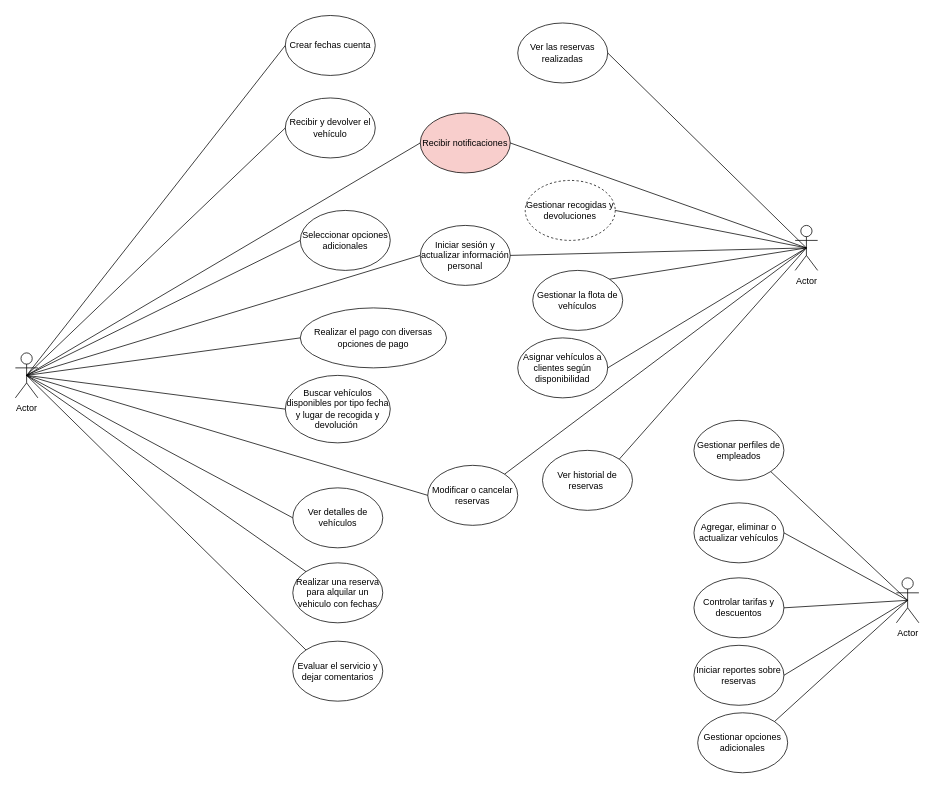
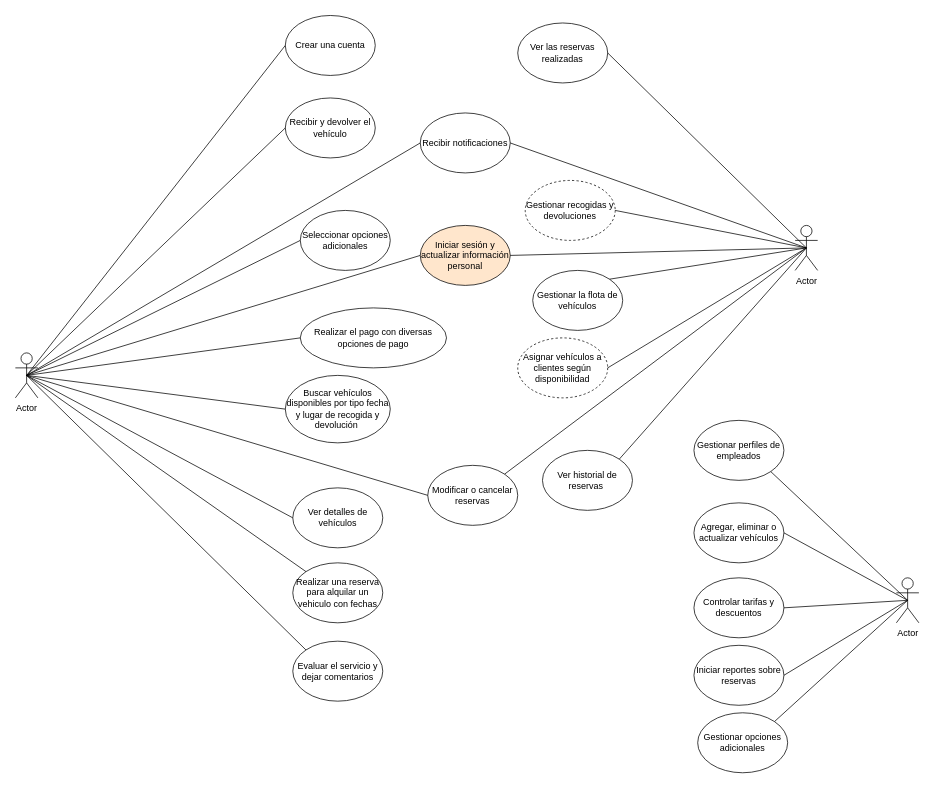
  <mxCell id="0" />
  <mxCell id="1" parent="0" />
  <mxCell id="2" value="Actor" style="shape=umlActor;verticalLabelPosition=bottom;verticalAlign=top;html=1;outlineConnect=0;" vertex="1" parent="1"><mxGeometry x="20" y="470" width="30" height="60" as="geometry" /></mxCell>
  <mxCell id="3" value="Actor" style="shape=umlActor;verticalLabelPosition=bottom;verticalAlign=top;html=1;outlineConnect=0;" vertex="1" parent="1"><mxGeometry x="1060" y="300" width="30" height="60" as="geometry" /></mxCell>
  <mxCell id="4" value="Actor" style="shape=umlActor;verticalLabelPosition=bottom;verticalAlign=top;html=1;outlineConnect=0;" vertex="1" parent="1"><mxGeometry x="1195" y="770" width="30" height="60" as="geometry" /></mxCell>
- <mxCell id="5" value="Crear fechas cuenta" style="ellipse;whiteSpace=wrap;html=1;" vertex="1" parent="1"><mxGeometry x="380" y="20" width="120" height="80" as="geometry" /></mxCell>
- <mxCell id="6" value="Iniciar sesión y actualizar información personal" style="ellipse;whiteSpace=wrap;html=1;" vertex="1" parent="1"><mxGeometry x="560" y="300" width="120" height="80" as="geometry" /></mxCell>
+ <mxCell id="5" value="Crear una cuenta" style="ellipse;whiteSpace=wrap;html=1;" vertex="1" parent="1"><mxGeometry x="380" y="20" width="120" height="80" as="geometry" /></mxCell>
+ <mxCell id="6" value="Iniciar sesión y actualizar información personal" style="ellipse;whiteSpace=wrap;html=1;fillColor=#ffe6cc;" vertex="1" parent="1"><mxGeometry x="560" y="300" width="120" height="80" as="geometry" /></mxCell>
  <mxCell id="7" value="Buscar vehículos disponibles por tipo fecha y lugar de recogida y devolución&amp;nbsp;" style="ellipse;whiteSpace=wrap;html=1;" vertex="1" parent="1"><mxGeometry x="380" y="500" width="140" height="90" as="geometry" /></mxCell>
  <mxCell id="8" value="Ver detalles de vehículos" style="ellipse;whiteSpace=wrap;html=1;" vertex="1" parent="1"><mxGeometry x="390" y="650" width="120" height="80" as="geometry" /></mxCell>
- <mxCell id="9" value="Recibir notificaciones" style="ellipse;whiteSpace=wrap;html=1;fillColor=#f8cecc;" vertex="1" parent="1"><mxGeometry x="560" y="150" width="120" height="80" as="geometry" /></mxCell>
+ <mxCell id="9" value="Recibir notificaciones" style="ellipse;whiteSpace=wrap;html=1;" vertex="1" parent="1"><mxGeometry x="560" y="150" width="120" height="80" as="geometry" /></mxCell>
  <mxCell id="10" value="Realizar el pago con diversas opciones de pago" style="ellipse;whiteSpace=wrap;html=1;" vertex="1" parent="1"><mxGeometry x="400" y="410" width="195" height="80" as="geometry" /></mxCell>
  <mxCell id="11" value="Seleccionar opciones adicionales" style="ellipse;whiteSpace=wrap;html=1;" vertex="1" parent="1"><mxGeometry x="400" y="280" width="120" height="80" as="geometry" /></mxCell>
  <mxCell id="12" value="Realizar una reserva para alquilar un vehiculo con fechas" style="ellipse;whiteSpace=wrap;html=1;" vertex="1" parent="1"><mxGeometry x="390" y="750" width="120" height="80" as="geometry" /></mxCell>
  <mxCell id="13" value="Modificar o cancelar reservas" style="ellipse;whiteSpace=wrap;html=1;" vertex="1" parent="1"><mxGeometry x="570" y="620" width="120" height="80" as="geometry" /></mxCell>
  <mxCell id="14" value="Recibir y devolver el vehículo" style="ellipse;whiteSpace=wrap;html=1;" vertex="1" parent="1"><mxGeometry x="380" y="130" width="120" height="80" as="geometry" /></mxCell>
  <mxCell id="15" value="Evaluar el servicio y dejar comentarios" style="ellipse;whiteSpace=wrap;html=1;" vertex="1" parent="1"><mxGeometry x="390" y="854.5" width="120" height="80" as="geometry" /></mxCell>
  <mxCell id="16" value="Ver las reservas realizadas" style="ellipse;whiteSpace=wrap;html=1;" vertex="1" parent="1"><mxGeometry x="690" y="30" width="120" height="80" as="geometry" /></mxCell>
  <mxCell id="17" value="Gestionar recogidas y devoluciones" style="ellipse;whiteSpace=wrap;html=1;dashed=1;" vertex="1" parent="1"><mxGeometry x="700" y="240" width="120" height="80" as="geometry" /></mxCell>
  <mxCell id="18" value="Gestionar la flota de vehículos" style="ellipse;whiteSpace=wrap;html=1;" vertex="1" parent="1"><mxGeometry x="710" y="360" width="120" height="80" as="geometry" /></mxCell>
- <mxCell id="19" value="Asignar vehículos a clientes según disponibilidad" style="ellipse;whiteSpace=wrap;html=1;" vertex="1" parent="1"><mxGeometry x="690" y="450" width="120" height="80" as="geometry" /></mxCell>
+ <mxCell id="19" value="Asignar vehículos a clientes según disponibilidad" style="ellipse;whiteSpace=wrap;html=1;dashed=1;" vertex="1" parent="1"><mxGeometry x="690" y="450" width="120" height="80" as="geometry" /></mxCell>
  <mxCell id="20" value="Ver historial de reservas&amp;nbsp;" style="ellipse;whiteSpace=wrap;html=1;" vertex="1" parent="1"><mxGeometry x="723" y="600" width="120" height="80" as="geometry" /></mxCell>
  <mxCell id="21" value="Gestionar perfiles de empleados" style="ellipse;whiteSpace=wrap;html=1;" vertex="1" parent="1"><mxGeometry x="925" y="560" width="120" height="80" as="geometry" /></mxCell>
  <mxCell id="22" value="Agregar, eliminar o actualizar vehículos" style="ellipse;whiteSpace=wrap;html=1;" vertex="1" parent="1"><mxGeometry x="925" y="670" width="120" height="80" as="geometry" /></mxCell>
  <mxCell id="23" value="Controlar tarifas y descuentos" style="ellipse;whiteSpace=wrap;html=1;" vertex="1" parent="1"><mxGeometry x="925" y="770" width="120" height="80" as="geometry" /></mxCell>
  <mxCell id="24" value="Iniciar reportes sobre reservas" style="ellipse;whiteSpace=wrap;html=1;" vertex="1" parent="1"><mxGeometry x="925" y="860" width="120" height="80" as="geometry" /></mxCell>
  <mxCell id="25" value="Gestionar opciones adicionales" style="ellipse;whiteSpace=wrap;html=1;" vertex="1" parent="1"><mxGeometry x="930" y="950" width="120" height="80" as="geometry" /></mxCell>
  <mxCell id="26" value="" style="endArrow=none;html=1;rounded=0;entryX=0;entryY=0.5;entryDx=0;entryDy=0;exitX=0.5;exitY=0.5;exitDx=0;exitDy=0;exitPerimeter=0;" edge="1" parent="1" source="2" target="5"><mxGeometry width="50" height="50" relative="1" as="geometry"><mxPoint x="460" y="550" as="sourcePoint" /><mxPoint x="510" y="500" as="targetPoint" /></mxGeometry></mxCell>
  <mxCell id="27" value="" style="endArrow=none;html=1;rounded=0;entryX=0;entryY=0.5;entryDx=0;entryDy=0;exitX=0.5;exitY=0.5;exitDx=0;exitDy=0;exitPerimeter=0;" edge="1" parent="1" source="2" target="11"><mxGeometry width="50" height="50" relative="1" as="geometry"><mxPoint x="460" y="550" as="sourcePoint" /><mxPoint x="510" y="500" as="targetPoint" /></mxGeometry></mxCell>
  <mxCell id="28" value="" style="endArrow=none;html=1;rounded=0;entryX=0.5;entryY=0.5;entryDx=0;entryDy=0;entryPerimeter=0;exitX=0;exitY=0.5;exitDx=0;exitDy=0;" edge="1" parent="1" source="7" target="2"><mxGeometry width="50" height="50" relative="1" as="geometry"><mxPoint x="460" y="550" as="sourcePoint" /><mxPoint x="510" y="500" as="targetPoint" /></mxGeometry></mxCell>
  <mxCell id="29" value="" style="endArrow=none;html=1;rounded=0;entryX=0.5;entryY=0.5;entryDx=0;entryDy=0;entryPerimeter=0;exitX=0;exitY=0.5;exitDx=0;exitDy=0;" edge="1" parent="1" source="8" target="2"><mxGeometry width="50" height="50" relative="1" as="geometry"><mxPoint x="460" y="550" as="sourcePoint" /><mxPoint x="510" y="500" as="targetPoint" /></mxGeometry></mxCell>
  <mxCell id="30" value="" style="endArrow=none;html=1;rounded=0;entryX=0.5;entryY=0.5;entryDx=0;entryDy=0;entryPerimeter=0;exitX=0;exitY=0.5;exitDx=0;exitDy=0;" edge="1" parent="1" source="10" target="2"><mxGeometry width="50" height="50" relative="1" as="geometry"><mxPoint x="460" y="550" as="sourcePoint" /><mxPoint x="510" y="500" as="targetPoint" /></mxGeometry></mxCell>
  <mxCell id="31" value="" style="endArrow=none;html=1;rounded=0;entryX=0.5;entryY=0.5;entryDx=0;entryDy=0;entryPerimeter=0;exitX=0;exitY=0;exitDx=0;exitDy=0;" edge="1" parent="1" source="12" target="2"><mxGeometry width="50" height="50" relative="1" as="geometry"><mxPoint x="460" y="550" as="sourcePoint" /><mxPoint x="510" y="500" as="targetPoint" /></mxGeometry></mxCell>
  <mxCell id="32" value="" style="endArrow=none;html=1;rounded=0;entryX=0;entryY=0.5;entryDx=0;entryDy=0;exitX=0.5;exitY=0.5;exitDx=0;exitDy=0;exitPerimeter=0;" edge="1" parent="1" source="2" target="14"><mxGeometry width="50" height="50" relative="1" as="geometry"><mxPoint x="460" y="540" as="sourcePoint" /><mxPoint x="510" y="490" as="targetPoint" /></mxGeometry></mxCell>
  <mxCell id="33" value="" style="endArrow=none;html=1;rounded=0;entryX=0.5;entryY=0.5;entryDx=0;entryDy=0;entryPerimeter=0;exitX=1;exitY=0.5;exitDx=0;exitDy=0;" edge="1" parent="1" source="16" target="3"><mxGeometry width="50" height="50" relative="1" as="geometry"><mxPoint x="850" y="510" as="sourcePoint" /><mxPoint x="900" y="460" as="targetPoint" /></mxGeometry></mxCell>
  <mxCell id="34" value="" style="endArrow=none;html=1;rounded=0;entryX=0.5;entryY=0.5;entryDx=0;entryDy=0;entryPerimeter=0;exitX=1;exitY=0.5;exitDx=0;exitDy=0;" edge="1" parent="1" source="17" target="3"><mxGeometry width="50" height="50" relative="1" as="geometry"><mxPoint x="850" y="510" as="sourcePoint" /><mxPoint x="900" y="460" as="targetPoint" /></mxGeometry></mxCell>
  <mxCell id="35" value="" style="endArrow=none;html=1;rounded=0;entryX=0.5;entryY=0.5;entryDx=0;entryDy=0;entryPerimeter=0;exitX=1;exitY=0.5;exitDx=0;exitDy=0;" edge="1" parent="1" source="9" target="3"><mxGeometry width="50" height="50" relative="1" as="geometry"><mxPoint x="850" y="510" as="sourcePoint" /><mxPoint x="900" y="460" as="targetPoint" /></mxGeometry></mxCell>
  <mxCell id="36" value="" style="endArrow=none;html=1;rounded=0;entryX=0.5;entryY=0.5;entryDx=0;entryDy=0;entryPerimeter=0;exitX=1;exitY=0.5;exitDx=0;exitDy=0;" edge="1" parent="1" source="6" target="3"><mxGeometry width="50" height="50" relative="1" as="geometry"><mxPoint x="850" y="510" as="sourcePoint" /><mxPoint x="900" y="460" as="targetPoint" /></mxGeometry></mxCell>
  <mxCell id="37" value="" style="endArrow=none;html=1;rounded=0;entryX=0.5;entryY=0.5;entryDx=0;entryDy=0;entryPerimeter=0;exitX=1;exitY=0;exitDx=0;exitDy=0;" edge="1" parent="1" source="18" target="3"><mxGeometry width="50" height="50" relative="1" as="geometry"><mxPoint x="850" y="510" as="sourcePoint" /><mxPoint x="900" y="460" as="targetPoint" /></mxGeometry></mxCell>
  <mxCell id="38" value="" style="endArrow=none;html=1;rounded=0;entryX=0.5;entryY=0.5;entryDx=0;entryDy=0;entryPerimeter=0;exitX=1;exitY=0.5;exitDx=0;exitDy=0;" edge="1" parent="1" source="19" target="3"><mxGeometry width="50" height="50" relative="1" as="geometry"><mxPoint x="850" y="510" as="sourcePoint" /><mxPoint x="900" y="460" as="targetPoint" /></mxGeometry></mxCell>
  <mxCell id="39" value="" style="endArrow=none;html=1;rounded=0;entryX=0.5;entryY=0.5;entryDx=0;entryDy=0;entryPerimeter=0;exitX=1;exitY=0;exitDx=0;exitDy=0;" edge="1" parent="1" source="13" target="3"><mxGeometry width="50" height="50" relative="1" as="geometry"><mxPoint x="850" y="510" as="sourcePoint" /><mxPoint x="900" y="460" as="targetPoint" /></mxGeometry></mxCell>
  <mxCell id="40" value="" style="endArrow=none;html=1;rounded=0;entryX=0.5;entryY=0.5;entryDx=0;entryDy=0;entryPerimeter=0;exitX=1;exitY=0;exitDx=0;exitDy=0;" edge="1" parent="1" source="20" target="3"><mxGeometry width="50" height="50" relative="1" as="geometry"><mxPoint x="800" y="580" as="sourcePoint" /><mxPoint x="850" y="530" as="targetPoint" /></mxGeometry></mxCell>
  <mxCell id="41" value="" style="endArrow=none;html=1;rounded=0;entryX=0;entryY=0.5;entryDx=0;entryDy=0;exitX=0.5;exitY=0.5;exitDx=0;exitDy=0;exitPerimeter=0;" edge="1" parent="1" source="2" target="9"><mxGeometry width="50" height="50" relative="1" as="geometry"><mxPoint x="480" y="580" as="sourcePoint" /><mxPoint x="530" y="530" as="targetPoint" /></mxGeometry></mxCell>
  <mxCell id="42" value="" style="endArrow=none;html=1;rounded=0;entryX=0;entryY=0.5;entryDx=0;entryDy=0;exitX=0.5;exitY=0.5;exitDx=0;exitDy=0;exitPerimeter=0;" edge="1" parent="1" source="2" target="6"><mxGeometry width="50" height="50" relative="1" as="geometry"><mxPoint x="480" y="580" as="sourcePoint" /><mxPoint x="530" y="530" as="targetPoint" /></mxGeometry></mxCell>
  <mxCell id="43" value="" style="endArrow=none;html=1;rounded=0;entryX=0;entryY=0.5;entryDx=0;entryDy=0;exitX=0.5;exitY=0.5;exitDx=0;exitDy=0;exitPerimeter=0;" edge="1" parent="1" source="2" target="13"><mxGeometry width="50" height="50" relative="1" as="geometry"><mxPoint x="440" y="580" as="sourcePoint" /><mxPoint x="490" y="530" as="targetPoint" /></mxGeometry></mxCell>
  <mxCell id="44" value="" style="endArrow=none;html=1;rounded=0;exitX=0;exitY=0;exitDx=0;exitDy=0;entryX=0.5;entryY=0.5;entryDx=0;entryDy=0;entryPerimeter=0;" edge="1" parent="1" source="15" target="2"><mxGeometry width="50" height="50" relative="1" as="geometry"><mxPoint x="680" y="810" as="sourcePoint" /><mxPoint x="80" y="670" as="targetPoint" /></mxGeometry></mxCell>
  <mxCell id="45" value="" style="endArrow=none;html=1;rounded=0;entryX=1;entryY=1;entryDx=0;entryDy=0;exitX=0.5;exitY=0.5;exitDx=0;exitDy=0;exitPerimeter=0;" edge="1" parent="1" source="4" target="21"><mxGeometry width="50" height="50" relative="1" as="geometry"><mxPoint x="1175" y="900" as="sourcePoint" /><mxPoint x="1225" y="850" as="targetPoint" /></mxGeometry></mxCell>
  <mxCell id="46" value="" style="endArrow=none;html=1;rounded=0;entryX=1;entryY=0.5;entryDx=0;entryDy=0;exitX=0.5;exitY=0.5;exitDx=0;exitDy=0;exitPerimeter=0;" edge="1" parent="1" source="4" target="22"><mxGeometry width="50" height="50" relative="1" as="geometry"><mxPoint x="1175" y="900" as="sourcePoint" /><mxPoint x="1225" y="850" as="targetPoint" /></mxGeometry></mxCell>
  <mxCell id="47" value="" style="endArrow=none;html=1;rounded=0;entryX=1;entryY=0.5;entryDx=0;entryDy=0;exitX=0.5;exitY=0.5;exitDx=0;exitDy=0;exitPerimeter=0;" edge="1" parent="1" source="4" target="23"><mxGeometry width="50" height="50" relative="1" as="geometry"><mxPoint x="1175" y="900" as="sourcePoint" /><mxPoint x="1225" y="850" as="targetPoint" /></mxGeometry></mxCell>
  <mxCell id="48" value="" style="endArrow=none;html=1;rounded=0;exitX=1;exitY=0.5;exitDx=0;exitDy=0;entryX=0.5;entryY=0.5;entryDx=0;entryDy=0;entryPerimeter=0;" edge="1" parent="1" source="24" target="4"><mxGeometry width="50" height="50" relative="1" as="geometry"><mxPoint x="1175" y="900" as="sourcePoint" /><mxPoint x="1225" y="850" as="targetPoint" /></mxGeometry></mxCell>
  <mxCell id="49" value="" style="endArrow=none;html=1;rounded=0;entryX=0.5;entryY=0.5;entryDx=0;entryDy=0;entryPerimeter=0;exitX=1;exitY=0;exitDx=0;exitDy=0;" edge="1" parent="1" source="25" target="4"><mxGeometry width="50" height="50" relative="1" as="geometry"><mxPoint x="1175" y="900" as="sourcePoint" /><mxPoint x="1225" y="850" as="targetPoint" /></mxGeometry></mxCell>
